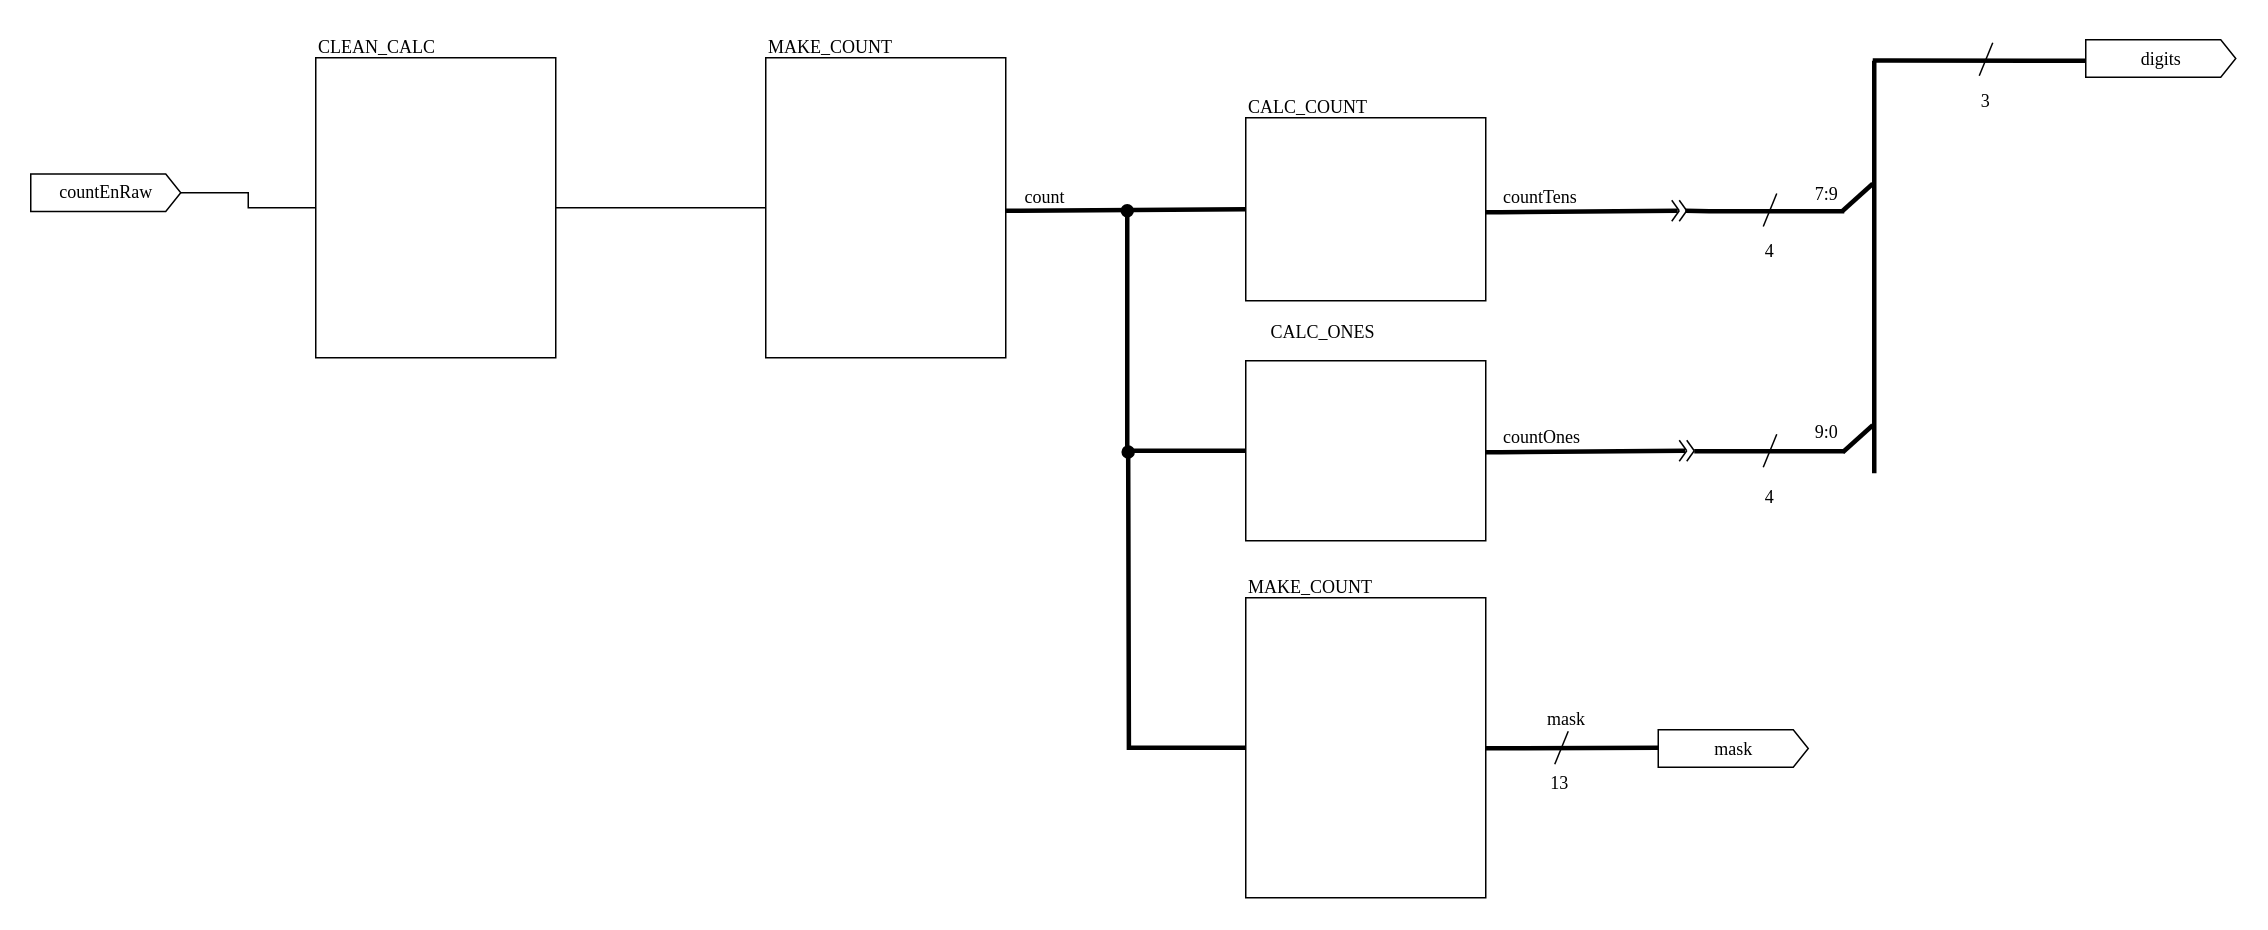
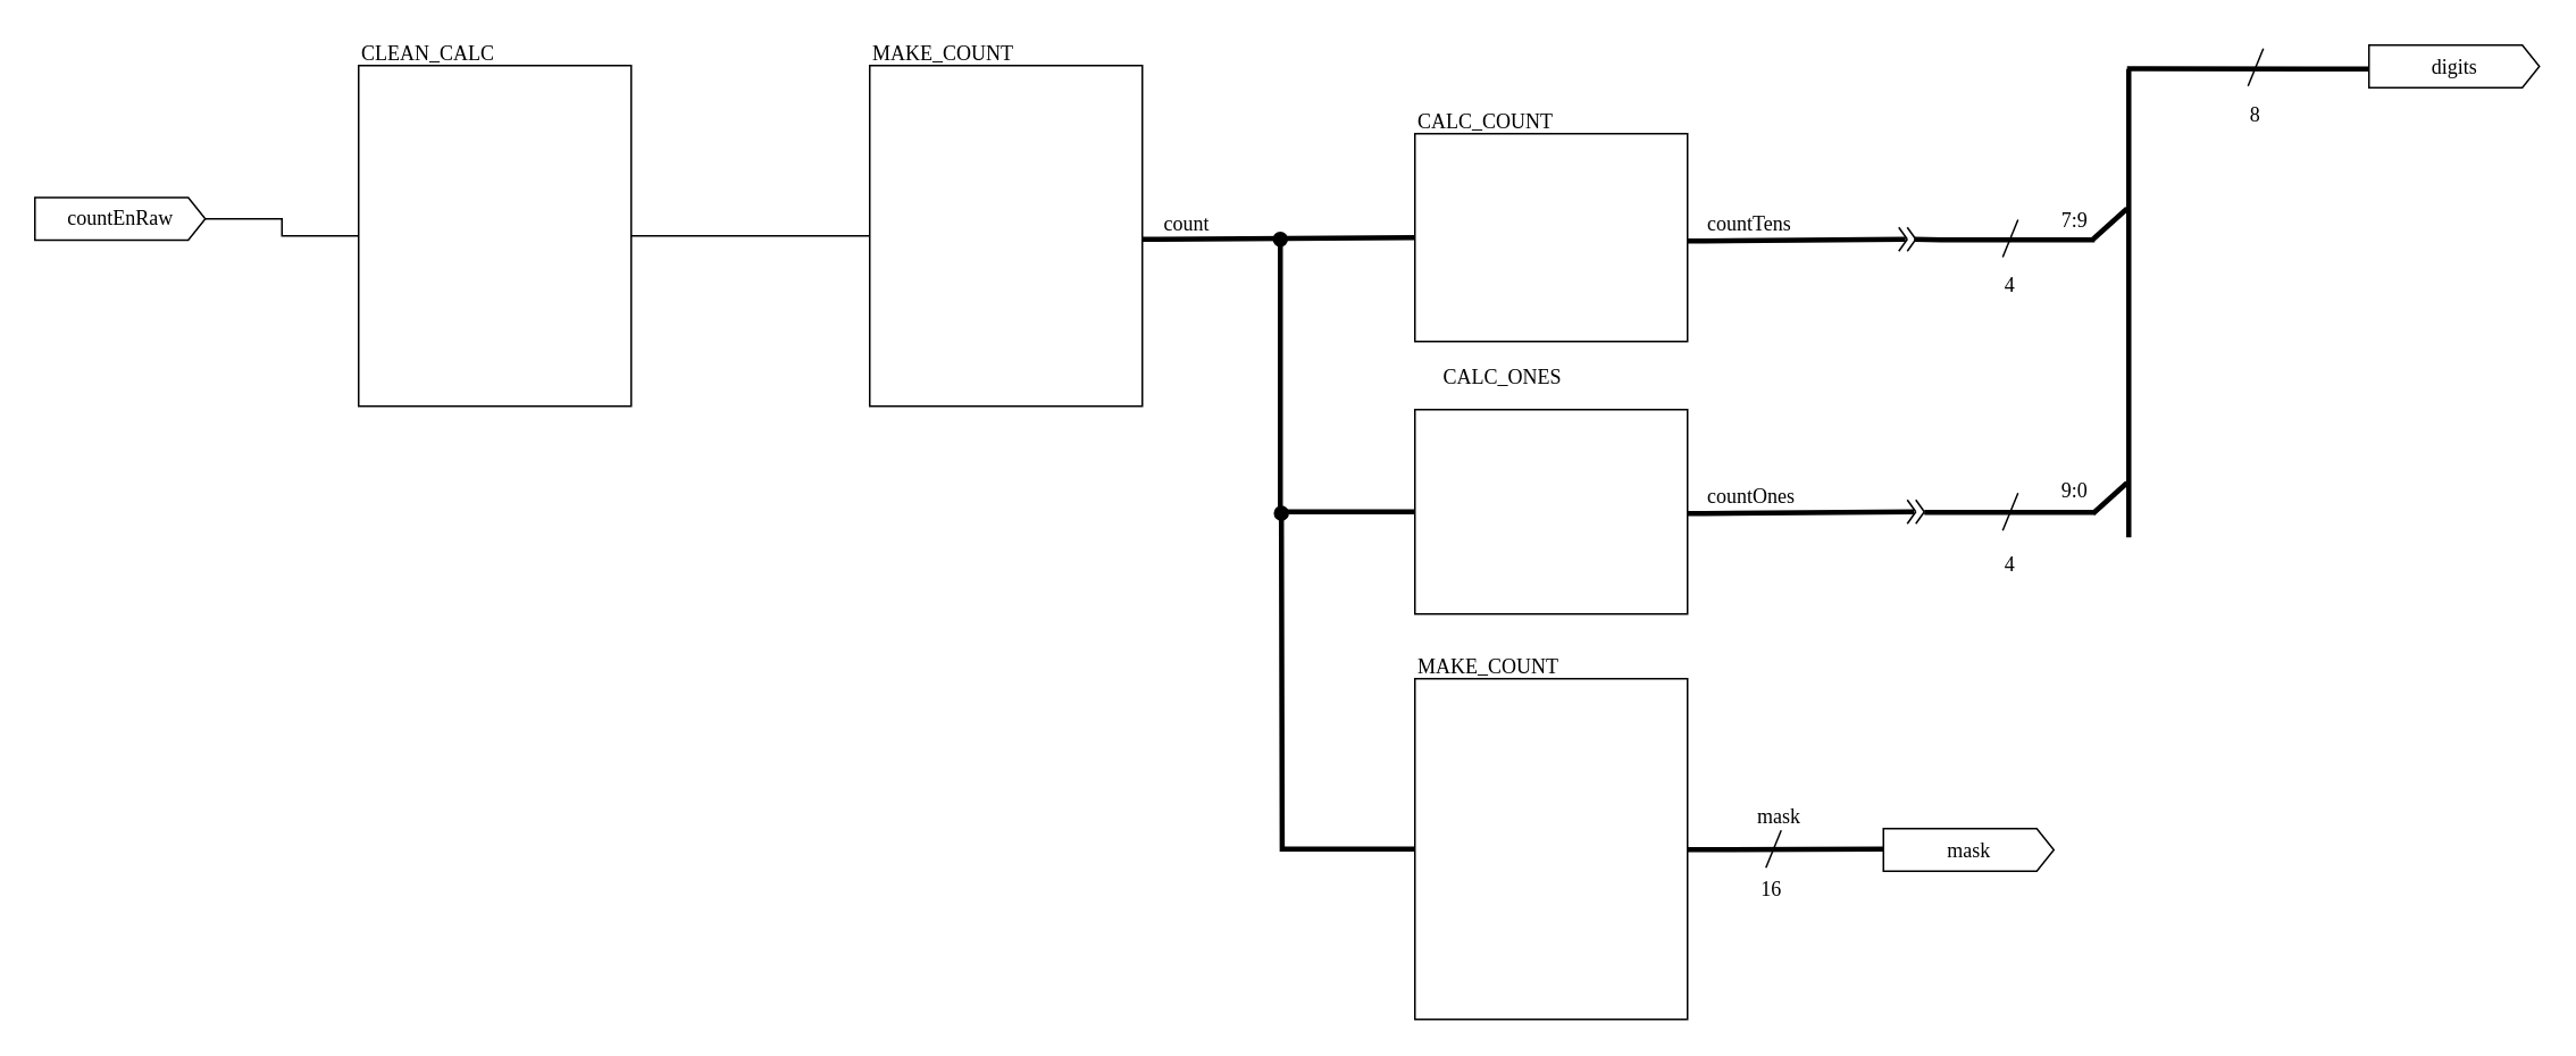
  <mxCell id="0" />
  <mxCell id="1" parent="0" />
  <mxCell id="2" style="edgeStyle=orthogonalEdgeStyle;rounded=0;orthogonalLoop=1;jettySize=auto;html=1;exitX=1;exitY=0.5;exitDx=0;exitDy=0;exitPerimeter=0;endArrow=none;endFill=0;fontStyle=0" parent="1" source="6" target="4" edge="1"><mxGeometry relative="1" as="geometry"><mxPoint x="215.08" y="138.5" as="targetPoint" /></mxGeometry></mxCell>
  <mxCell id="3" style="edgeStyle=orthogonalEdgeStyle;rounded=0;orthogonalLoop=1;jettySize=auto;html=1;exitX=1;exitY=0.5;exitDx=0;exitDy=0;entryX=0;entryY=0.5;entryDx=0;entryDy=0;endArrow=none;endFill=0;fontStyle=0" parent="1" source="4" target="7" edge="1"><mxGeometry relative="1" as="geometry" /></mxCell>
  <mxCell id="4" value="" style="rounded=0;whiteSpace=wrap;html=1;fontStyle=0" parent="1" vertex="1"><mxGeometry x="210" y="38" width="160" height="200" as="geometry" /></mxCell>
  <mxCell id="5" value="CLEAN_CALC" style="text;html=1;align=left;verticalAlign=bottom;whiteSpace=wrap;rounded=0;fontFamily=Lucida Console;fontStyle=0" parent="1" vertex="1"><mxGeometry x="210" y="20" width="160" height="20" as="geometry" /></mxCell>
  <mxCell id="6" value="countEnRaw" style="html=1;shadow=0;dashed=0;align=center;verticalAlign=middle;shape=mxgraph.arrows2.arrow;dy=0;dx=10;notch=0;fontFamily=Lucida Console;fontStyle=0" parent="1" vertex="1"><mxGeometry x="20" y="115.5" width="100" height="25" as="geometry" /></mxCell>
  <mxCell id="7" value="" style="rounded=0;whiteSpace=wrap;html=1;fontStyle=0" parent="1" vertex="1"><mxGeometry x="510" y="38" width="160" height="200" as="geometry" /></mxCell>
  <mxCell id="8" value="MAKE_COUNT" style="text;html=1;align=left;verticalAlign=bottom;whiteSpace=wrap;rounded=0;fontFamily=Lucida Console;fontStyle=0" parent="1" vertex="1"><mxGeometry x="510" y="20" width="160" height="20" as="geometry" /></mxCell>
  <mxCell id="9" value="" style="rounded=0;whiteSpace=wrap;html=1;fontStyle=0" parent="1" vertex="1"><mxGeometry x="830" y="78" width="160" height="122" as="geometry" /></mxCell>
  <mxCell id="10" value="CALC_COUNT" style="text;html=1;align=left;verticalAlign=bottom;whiteSpace=wrap;rounded=0;fontFamily=Lucida Console;fontStyle=0" parent="1" vertex="1"><mxGeometry x="830" y="60" width="160" height="20" as="geometry" /></mxCell>
  <mxCell id="11" style="edgeStyle=orthogonalEdgeStyle;rounded=0;orthogonalLoop=1;jettySize=auto;html=1;exitX=0;exitY=0.5;exitDx=0;exitDy=0;entryX=1;entryY=1;entryDx=0;entryDy=0;endArrow=oval;endFill=1;strokeWidth=3;fontStyle=0" parent="1" source="12" target="15" edge="1"><mxGeometry relative="1" as="geometry" /></mxCell>
  <mxCell id="12" value="" style="rounded=0;whiteSpace=wrap;html=1;fontStyle=0" parent="1" vertex="1"><mxGeometry x="830" y="240" width="160" height="120" as="geometry" /></mxCell>
  <mxCell id="13" value="CALC_ONES" style="text;html=1;align=left;verticalAlign=bottom;whiteSpace=wrap;rounded=0;fontFamily=Lucida Console;fontStyle=0" parent="1" vertex="1"><mxGeometry x="845" y="210" width="160" height="20" as="geometry" /></mxCell>
  <mxCell id="14" value="" style="endArrow=none;html=1;rounded=0;entryX=0;entryY=0.5;entryDx=0;entryDy=0;strokeWidth=3;fontStyle=0" parent="1" target="9" edge="1"><mxGeometry width="50" height="50" relative="1" as="geometry"><mxPoint x="670" y="140" as="sourcePoint" /><mxPoint x="770" y="140" as="targetPoint" /><Array as="points"><mxPoint x="680" y="140" /></Array></mxGeometry></mxCell>
  <mxCell id="15" value="count" style="text;html=1;align=left;verticalAlign=bottom;whiteSpace=wrap;rounded=0;fontFamily=Lucida Console;fontStyle=0" parent="1" vertex="1"><mxGeometry x="681" y="120" width="70" height="20" as="geometry" /></mxCell>
  <mxCell id="16" value="" style="endArrow=none;html=1;rounded=0;strokeWidth=3;fontStyle=0" parent="1" edge="1"><mxGeometry width="50" height="50" relative="1" as="geometry"><mxPoint x="990" y="141" as="sourcePoint" /><mxPoint x="1118" y="140" as="targetPoint" /><Array as="points"><mxPoint x="1000" y="141" /></Array></mxGeometry></mxCell>
  <mxCell id="17" value="countTens" style="text;html=1;align=left;verticalAlign=bottom;whiteSpace=wrap;rounded=0;fontFamily=Lucida Console;fontStyle=0" parent="1" vertex="1"><mxGeometry x="1000" y="120" width="70" height="20" as="geometry" /></mxCell>
  <mxCell id="18" value="" style="endArrow=none;html=1;rounded=0;strokeWidth=3;fontStyle=0" parent="1" edge="1"><mxGeometry width="50" height="50" relative="1" as="geometry"><mxPoint x="1123" y="140" as="sourcePoint" /><mxPoint x="1229" y="140.32" as="targetPoint" /><Array as="points"><mxPoint x="1139" y="140.32" /></Array></mxGeometry></mxCell>
  <mxCell id="19" value="4" style="text;html=1;align=center;verticalAlign=bottom;whiteSpace=wrap;rounded=0;fontFamily=Lucida Console;fontStyle=0" parent="1" vertex="1"><mxGeometry x="1149" y="155.5" width="61" height="20" as="geometry" /></mxCell>
  <mxCell id="20" value="" style="endArrow=none;html=1;rounded=0;strokeWidth=3;fontStyle=0" parent="1" edge="1"><mxGeometry width="50" height="50" relative="1" as="geometry"><mxPoint x="990" y="301" as="sourcePoint" /><mxPoint x="1123" y="300" as="targetPoint" /><Array as="points"><mxPoint x="1000" y="301" /></Array></mxGeometry></mxCell>
  <mxCell id="21" value="countOnes" style="text;html=1;align=left;verticalAlign=bottom;whiteSpace=wrap;rounded=0;fontFamily=Lucida Console;fontStyle=0" parent="1" vertex="1"><mxGeometry x="1000" y="280" width="70" height="20" as="geometry" /></mxCell>
  <mxCell id="22" value="" style="endArrow=none;html=1;rounded=0;strokeWidth=3;fontStyle=0" parent="1" edge="1"><mxGeometry width="50" height="50" relative="1" as="geometry"><mxPoint x="1129" y="300.32" as="sourcePoint" /><mxPoint x="1229" y="300.32" as="targetPoint" /><Array as="points"><mxPoint x="1139" y="300.32" /></Array></mxGeometry></mxCell>
  <mxCell id="23" value="4" style="text;html=1;align=center;verticalAlign=bottom;whiteSpace=wrap;rounded=0;fontFamily=Lucida Console;fontStyle=0" parent="1" vertex="1"><mxGeometry x="1149" y="320" width="61" height="20" as="geometry" /></mxCell>
  <mxCell id="24" value="" style="endArrow=none;html=1;rounded=0;strokeWidth=3;fontStyle=0" parent="1" edge="1"><mxGeometry width="50" height="50" relative="1" as="geometry"><mxPoint x="1228" y="140" as="sourcePoint" /><mxPoint x="1248" y="122" as="targetPoint" /></mxGeometry></mxCell>
  <mxCell id="25" value="" style="endArrow=none;html=1;rounded=0;strokeWidth=3;fontStyle=0" parent="1" edge="1"><mxGeometry width="50" height="50" relative="1" as="geometry"><mxPoint x="1228" y="301" as="sourcePoint" /><mxPoint x="1248" y="283" as="targetPoint" /></mxGeometry></mxCell>
  <mxCell id="26" value="" style="endArrow=none;html=1;rounded=0;strokeWidth=3;fontStyle=0" parent="1" edge="1"><mxGeometry width="50" height="50" relative="1" as="geometry"><mxPoint x="1249" y="315" as="sourcePoint" /><mxPoint x="1249" y="40" as="targetPoint" /></mxGeometry></mxCell>
  <mxCell id="27" value="" style="endArrow=none;html=1;rounded=0;strokeWidth=3;fontStyle=0" parent="1" edge="1"><mxGeometry width="50" height="50" relative="1" as="geometry"><mxPoint x="1248" y="39.82" as="sourcePoint" /><mxPoint x="1390" y="40" as="targetPoint" /><Array as="points"><mxPoint x="1258" y="39.82" /></Array></mxGeometry></mxCell>
- <mxCell id="28" value="3" style="text;html=1;align=center;verticalAlign=bottom;whiteSpace=wrap;rounded=0;fontFamily=Lucida Console;fontStyle=0" parent="1" vertex="1"><mxGeometry x="1293" y="55.5" width="61" height="20" as="geometry" /></mxCell>
+ <mxCell id="28" value="8" style="text;html=1;align=center;verticalAlign=bottom;whiteSpace=wrap;rounded=0;fontFamily=Lucida Console;fontStyle=0" parent="1" vertex="1"><mxGeometry x="1293" y="55.5" width="61" height="20" as="geometry" /></mxCell>
  <mxCell id="29" value="digits" style="html=1;shadow=0;dashed=0;align=center;verticalAlign=middle;shape=mxgraph.arrows2.arrow;dy=0;dx=10;notch=0;fontFamily=Lucida Console;fontStyle=0" parent="1" vertex="1"><mxGeometry x="1390" y="26" width="100" height="25" as="geometry" /></mxCell>
  <mxCell id="30" value="7:9" style="text;html=1;align=center;verticalAlign=bottom;whiteSpace=wrap;rounded=0;fontFamily=Lucida Console;fontStyle=0" parent="1" vertex="1"><mxGeometry x="1187" y="117.5" width="61" height="20" as="geometry" /></mxCell>
  <mxCell id="31" value="9:0" style="text;html=1;align=center;verticalAlign=bottom;whiteSpace=wrap;rounded=0;fontFamily=Lucida Console;fontStyle=0" parent="1" vertex="1"><mxGeometry x="1187" y="277" width="61" height="20" as="geometry" /></mxCell>
  <mxCell id="32" value="" style="endArrow=none;html=1;rounded=0;strokeWidth=1;fontStyle=0" parent="1" edge="1"><mxGeometry width="50" height="50" relative="1" as="geometry"><mxPoint x="1175" y="150.5" as="sourcePoint" /><mxPoint x="1184" y="128.5" as="targetPoint" /></mxGeometry></mxCell>
  <mxCell id="33" value="" style="endArrow=none;html=1;rounded=0;strokeWidth=1;fontStyle=0" parent="1" edge="1"><mxGeometry width="50" height="50" relative="1" as="geometry"><mxPoint x="1175" y="311" as="sourcePoint" /><mxPoint x="1184" y="289" as="targetPoint" /></mxGeometry></mxCell>
  <mxCell id="34" value="" style="endArrow=none;html=1;rounded=0;strokeWidth=1;fontStyle=0" parent="1" edge="1"><mxGeometry width="50" height="50" relative="1" as="geometry"><mxPoint x="1319" y="50" as="sourcePoint" /><mxPoint x="1328" y="28" as="targetPoint" /></mxGeometry></mxCell>
  <mxCell id="35" value="" style="group;fontStyle=0" parent="1" vertex="1" connectable="0"><mxGeometry x="1114" y="133" width="10" height="14" as="geometry" /></mxCell>
  <mxCell id="36" value="" style="endArrow=none;html=1;rounded=0;strokeWidth=1;fontStyle=0" parent="35" edge="1"><mxGeometry width="50" height="50" relative="1" as="geometry"><mxPoint y="14" as="sourcePoint" /><mxPoint x="5" y="7" as="targetPoint" /></mxGeometry></mxCell>
  <mxCell id="37" value="" style="endArrow=none;html=1;rounded=0;strokeWidth=1;fontStyle=0" parent="35" edge="1"><mxGeometry width="50" height="50" relative="1" as="geometry"><mxPoint as="sourcePoint" /><mxPoint x="5" y="7" as="targetPoint" /></mxGeometry></mxCell>
  <mxCell id="38" value="" style="endArrow=none;html=1;rounded=0;strokeWidth=1;fontStyle=0" parent="35" edge="1"><mxGeometry width="50" height="50" relative="1" as="geometry"><mxPoint x="5" y="14" as="sourcePoint" /><mxPoint x="10" y="7" as="targetPoint" /></mxGeometry></mxCell>
  <mxCell id="39" value="" style="endArrow=none;html=1;rounded=0;strokeWidth=1;fontStyle=0" parent="35" edge="1"><mxGeometry width="50" height="50" relative="1" as="geometry"><mxPoint x="5" as="sourcePoint" /><mxPoint x="10" y="7" as="targetPoint" /></mxGeometry></mxCell>
  <mxCell id="40" value="" style="group;fontStyle=0" parent="1" vertex="1" connectable="0"><mxGeometry x="1119" y="293" width="10" height="14" as="geometry" /></mxCell>
  <mxCell id="41" value="" style="endArrow=none;html=1;rounded=0;strokeWidth=1;fontStyle=0" parent="40" edge="1"><mxGeometry width="50" height="50" relative="1" as="geometry"><mxPoint y="14" as="sourcePoint" /><mxPoint x="5" y="7" as="targetPoint" /></mxGeometry></mxCell>
  <mxCell id="42" value="" style="endArrow=none;html=1;rounded=0;strokeWidth=1;fontStyle=0" parent="40" edge="1"><mxGeometry width="50" height="50" relative="1" as="geometry"><mxPoint as="sourcePoint" /><mxPoint x="5" y="7" as="targetPoint" /></mxGeometry></mxCell>
  <mxCell id="43" value="" style="endArrow=none;html=1;rounded=0;strokeWidth=1;fontStyle=0" parent="40" edge="1"><mxGeometry width="50" height="50" relative="1" as="geometry"><mxPoint x="5" y="14" as="sourcePoint" /><mxPoint x="10" y="7" as="targetPoint" /></mxGeometry></mxCell>
  <mxCell id="44" value="" style="endArrow=none;html=1;rounded=0;strokeWidth=1;fontStyle=0" parent="40" edge="1"><mxGeometry width="50" height="50" relative="1" as="geometry"><mxPoint x="5" as="sourcePoint" /><mxPoint x="10" y="7" as="targetPoint" /></mxGeometry></mxCell>
  <mxCell id="45" style="edgeStyle=orthogonalEdgeStyle;rounded=0;orthogonalLoop=1;jettySize=auto;html=1;exitX=0;exitY=0.5;exitDx=0;exitDy=0;startArrow=none;startFill=0;strokeWidth=3;endArrow=oval;endFill=1;fontStyle=0" parent="1" source="46" edge="1"><mxGeometry relative="1" as="geometry"><mxPoint x="751.622" y="300.784" as="targetPoint" /></mxGeometry></mxCell>
  <mxCell id="46" value="" style="rounded=0;whiteSpace=wrap;html=1;fontStyle=0" parent="1" vertex="1"><mxGeometry x="830" y="398" width="160" height="200" as="geometry" /></mxCell>
  <mxCell id="47" value="MAKE_COUNT" style="text;html=1;align=left;verticalAlign=bottom;whiteSpace=wrap;rounded=0;fontFamily=Lucida Console;fontStyle=0" parent="1" vertex="1"><mxGeometry x="830" y="380" width="160" height="20" as="geometry" /></mxCell>
  <mxCell id="48" value="" style="endArrow=none;html=1;rounded=0;strokeWidth=3;fontStyle=0" parent="1" edge="1"><mxGeometry width="50" height="50" relative="1" as="geometry"><mxPoint x="990" y="498.32" as="sourcePoint" /><mxPoint x="1105" y="498" as="targetPoint" /><Array as="points"><mxPoint x="1000" y="498.32" /></Array></mxGeometry></mxCell>
  <mxCell id="49" value="" style="endArrow=none;html=1;rounded=0;strokeWidth=1;fontStyle=0" parent="1" edge="1"><mxGeometry width="50" height="50" relative="1" as="geometry"><mxPoint x="1036" y="509" as="sourcePoint" /><mxPoint x="1045" y="487" as="targetPoint" /></mxGeometry></mxCell>
- <mxCell id="50" value="13" style="text;html=1;align=center;verticalAlign=bottom;whiteSpace=wrap;rounded=0;fontFamily=Lucida Console;fontStyle=0" parent="1" vertex="1"><mxGeometry x="1009" y="511" width="61" height="20" as="geometry" /></mxCell>
+ <mxCell id="50" value="16" style="text;html=1;align=center;verticalAlign=bottom;whiteSpace=wrap;rounded=0;fontFamily=Lucida Console;fontStyle=0" parent="1" vertex="1"><mxGeometry x="1009" y="511" width="61" height="20" as="geometry" /></mxCell>
  <mxCell id="51" value="mask" style="text;html=1;align=center;verticalAlign=bottom;whiteSpace=wrap;rounded=0;fontFamily=Lucida Console;fontStyle=0" parent="1" vertex="1"><mxGeometry x="1009" y="468" width="70" height="20" as="geometry" /></mxCell>
  <mxCell id="52" value="mask" style="html=1;shadow=0;dashed=0;align=center;verticalAlign=middle;shape=mxgraph.arrows2.arrow;dy=0;dx=10;notch=0;fontFamily=Lucida Console;fontStyle=0" parent="1" vertex="1"><mxGeometry x="1105" y="486" width="100" height="25" as="geometry" /></mxCell>
